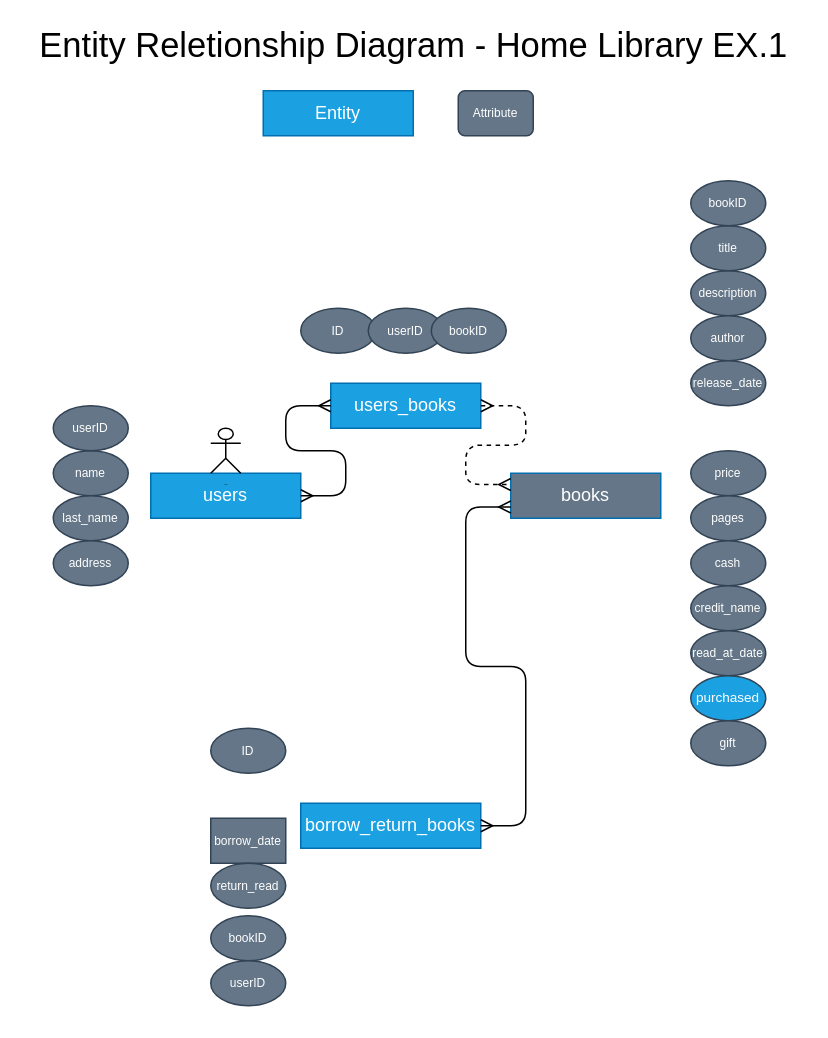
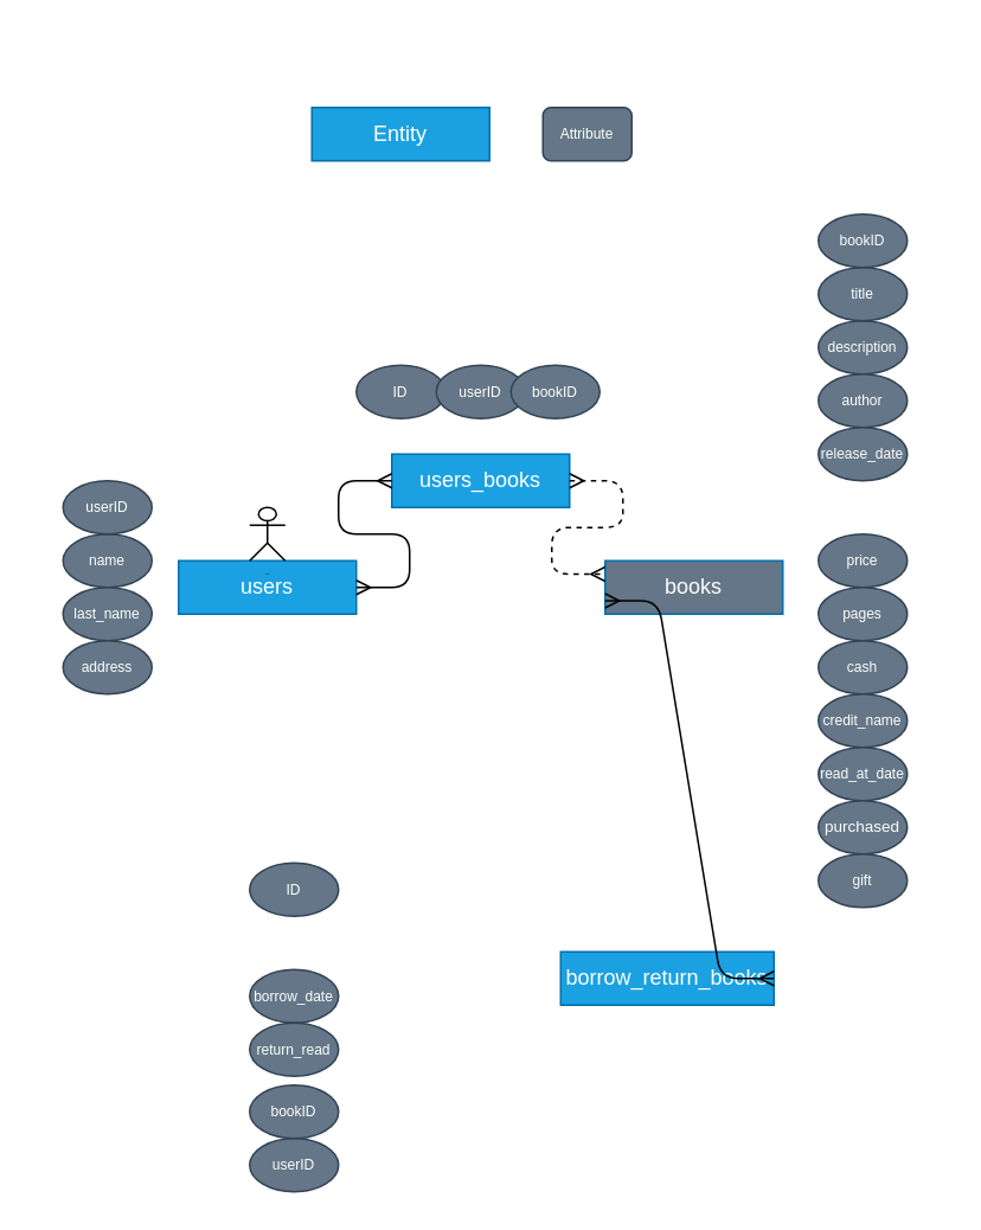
  <mxCell id="0" />
  <mxCell id="1" parent="0" />
- <mxCell id="2" value="&lt;font style=&quot;font-size: 23px&quot;&gt;Entity Reletionship Diagram - Home Library EX.1&lt;/font&gt;" style="text;html=1;align=center;verticalAlign=middle;resizable=0;points=[];autosize=1;strokeColor=none;" parent="1" vertex="1"><mxGeometry x="20" y="20" width="510" height="20" as="geometry" /></mxCell>
  <mxCell id="3" value="Entity" style="rounded=0;whiteSpace=wrap;html=1;fillColor=#1ba1e2;strokeColor=#006EAF;fontColor=#ffffff;fontSize=12;" parent="1" vertex="1"><mxGeometry x="175" y="60" width="100" height="30" as="geometry" /></mxCell>
  <mxCell id="4" value="&lt;font style=&quot;font-size: 8px&quot;&gt;Attribute&lt;/font&gt;" style="whiteSpace=wrap;html=1;fillColor=#647687;strokeColor=#314354;fontColor=#ffffff;fontSize=9;rounded=1;" parent="1" vertex="1"><mxGeometry x="305" y="60" width="50" height="30" as="geometry" /></mxCell>
  <mxCell id="5" value="users" style="rounded=0;whiteSpace=wrap;html=1;fillColor=#1ba1e2;strokeColor=#006EAF;fontColor=#ffffff;" parent="1" vertex="1"><mxGeometry x="100" y="315" width="100" height="30" as="geometry" /></mxCell>
  <mxCell id="6" value="&lt;font style=&quot;font-size: 8px&quot;&gt;name&lt;/font&gt;" style="ellipse;whiteSpace=wrap;html=1;fillColor=#647687;strokeColor=#314354;fontColor=#ffffff;fontSize=9;" parent="1" vertex="1"><mxGeometry x="35" y="300" width="50" height="30" as="geometry" /></mxCell>
  <mxCell id="7" value="&lt;font style=&quot;font-size: 8px&quot;&gt;last_name&lt;/font&gt;" style="ellipse;whiteSpace=wrap;html=1;fillColor=#647687;strokeColor=#314354;fontColor=#ffffff;fontSize=9;" parent="1" vertex="1"><mxGeometry x="35" y="330" width="50" height="30" as="geometry" /></mxCell>
  <mxCell id="8" value="&lt;span style=&quot;font-size: 8px&quot;&gt;address&lt;/span&gt;" style="ellipse;whiteSpace=wrap;html=1;fillColor=#647687;strokeColor=#314354;fontColor=#ffffff;fontSize=9;" parent="1" vertex="1"><mxGeometry x="35" y="360" width="50" height="30" as="geometry" /></mxCell>
- <mxCell id="9" value="&lt;span style=&quot;font-size: 8px&quot;&gt;borrow_date&lt;/span&gt;" style="whiteSpace=wrap;html=1;fillColor=#647687;strokeColor=#314354;fontColor=#ffffff;fontSize=9;rounded=0;" parent="1" vertex="1"><mxGeometry x="140" y="545" width="50" height="30" as="geometry" /></mxCell>
+ <mxCell id="9" value="&lt;span style=&quot;font-size: 8px&quot;&gt;borrow_date&lt;/span&gt;" style="ellipse;whiteSpace=wrap;html=1;fillColor=#647687;strokeColor=#314354;fontColor=#ffffff;fontSize=9;" parent="1" vertex="1"><mxGeometry x="140" y="545" width="50" height="30" as="geometry" /></mxCell>
  <mxCell id="10" value="&lt;span style=&quot;font-size: 8px&quot;&gt;return_read&lt;/span&gt;" style="ellipse;whiteSpace=wrap;html=1;fillColor=#647687;strokeColor=#314354;fontColor=#ffffff;fontSize=9;" parent="1" vertex="1"><mxGeometry x="140" y="575" width="50" height="30" as="geometry" /></mxCell>
- <mxCell id="11" value="borrow_return_books" style="rounded=0;whiteSpace=wrap;html=1;fillColor=#1ba1e2;strokeColor=#006EAF;fontColor=#ffffff;fontSize=12;" parent="1" vertex="1"><mxGeometry x="200" y="535" width="120" height="30" as="geometry" /></mxCell>
+ <mxCell id="11" value="borrow_return_books" style="rounded=0;whiteSpace=wrap;html=1;fillColor=#1ba1e2;strokeColor=#006EAF;fontColor=#ffffff;fontSize=12;" parent="1" vertex="1"><mxGeometry x="315" y="535" width="120" height="30" as="geometry" /></mxCell>
  <mxCell id="12" value="books" style="rounded=0;whiteSpace=wrap;html=1;fillColor=#647687;strokeColor=#006EAF;fontColor=#ffffff;" parent="1" vertex="1"><mxGeometry x="340" y="315" width="100" height="30" as="geometry" /></mxCell>
  <mxCell id="13" value="&lt;font style=&quot;font-size: 8px&quot;&gt;description&lt;/font&gt;" style="ellipse;whiteSpace=wrap;html=1;fillColor=#647687;strokeColor=#314354;fontColor=#ffffff;fontSize=9;" parent="1" vertex="1"><mxGeometry x="460" y="180" width="50" height="30" as="geometry" /></mxCell>
  <mxCell id="14" value="&lt;span style=&quot;font-size: 8px&quot;&gt;title&lt;/span&gt;" style="ellipse;whiteSpace=wrap;html=1;fillColor=#647687;strokeColor=#314354;fontColor=#ffffff;fontSize=9;" parent="1" vertex="1"><mxGeometry x="460" y="150" width="50" height="30" as="geometry" /></mxCell>
  <mxCell id="15" value="&lt;font style=&quot;font-size: 8px&quot;&gt;author&lt;/font&gt;" style="ellipse;whiteSpace=wrap;html=1;fillColor=#647687;strokeColor=#314354;fontColor=#ffffff;fontSize=9;" parent="1" vertex="1"><mxGeometry x="460" y="210" width="50" height="30" as="geometry" /></mxCell>
  <mxCell id="16" value="&lt;font style=&quot;font-size: 8px&quot;&gt;release_date&lt;/font&gt;" style="ellipse;whiteSpace=wrap;html=1;fillColor=#647687;strokeColor=#314354;fontColor=#ffffff;fontSize=9;" parent="1" vertex="1"><mxGeometry x="460" y="240" width="50" height="30" as="geometry" /></mxCell>
  <mxCell id="17" value="&lt;font style=&quot;font-size: 8px&quot;&gt;price&lt;/font&gt;" style="ellipse;whiteSpace=wrap;html=1;fillColor=#647687;strokeColor=#314354;fontColor=#ffffff;fontSize=9;" parent="1" vertex="1"><mxGeometry x="460" y="300" width="50" height="30" as="geometry" /></mxCell>
  <mxCell id="18" value="&lt;font style=&quot;font-size: 8px&quot;&gt;pages&lt;/font&gt;" style="ellipse;whiteSpace=wrap;html=1;fillColor=#647687;strokeColor=#314354;fontColor=#ffffff;fontSize=9;" parent="1" vertex="1"><mxGeometry x="460" y="330" width="50" height="30" as="geometry" /></mxCell>
  <mxCell id="19" value="&lt;font style=&quot;font-size: 8px&quot;&gt;cash&lt;/font&gt;" style="ellipse;whiteSpace=wrap;html=1;fillColor=#647687;strokeColor=#314354;fontColor=#ffffff;fontSize=9;" parent="1" vertex="1"><mxGeometry x="460" y="360" width="50" height="30" as="geometry" /></mxCell>
  <mxCell id="20" value="&lt;font style=&quot;font-size: 8px&quot;&gt;credit_name&lt;/font&gt;" style="ellipse;whiteSpace=wrap;html=1;fillColor=#647687;strokeColor=#314354;fontColor=#ffffff;fontSize=9;" parent="1" vertex="1"><mxGeometry x="460" y="390" width="50" height="30" as="geometry" /></mxCell>
  <mxCell id="21" value="&lt;font style=&quot;font-size: 8px&quot;&gt;read_at_date&lt;/font&gt;" style="ellipse;whiteSpace=wrap;html=1;fillColor=#647687;strokeColor=#314354;fontColor=#ffffff;fontSize=9;" parent="1" vertex="1"><mxGeometry x="460" y="420" width="50" height="30" as="geometry" /></mxCell>
- <mxCell id="22" value="purchased" style="ellipse;whiteSpace=wrap;html=1;fillColor=#1ba1e2;strokeColor=#314354;fontColor=#ffffff;fontSize=9;" parent="1" vertex="1"><mxGeometry x="460" y="450" width="50" height="30" as="geometry" /></mxCell>
+ <mxCell id="22" value="purchased" style="ellipse;whiteSpace=wrap;html=1;fillColor=#647687;strokeColor=#314354;fontColor=#ffffff;fontSize=9;" parent="1" vertex="1"><mxGeometry x="460" y="450" width="50" height="30" as="geometry" /></mxCell>
  <mxCell id="23" value="&lt;font style=&quot;font-size: 8px&quot;&gt;gift&lt;/font&gt;" style="ellipse;whiteSpace=wrap;html=1;fillColor=#647687;strokeColor=#314354;fontColor=#ffffff;fontSize=9;" parent="1" vertex="1"><mxGeometry x="460" y="480" width="50" height="30" as="geometry" /></mxCell>
  <mxCell id="24" value="users_books" style="rounded=0;whiteSpace=wrap;html=1;fillColor=#1ba1e2;strokeColor=#006EAF;fontColor=#ffffff;fontSize=12;" parent="1" vertex="1"><mxGeometry x="220" y="255" width="100" height="30" as="geometry" /></mxCell>
  <mxCell id="25" value="" style="edgeStyle=entityRelationEdgeStyle;fontSize=12;html=1;endArrow=ERmany;startArrow=ERmany;" parent="1" target="24" edge="1"><mxGeometry width="100" height="100" relative="1" as="geometry"><mxPoint x="200" y="330" as="sourcePoint" /><mxPoint x="215" y="225" as="targetPoint" /></mxGeometry></mxCell>
  <mxCell id="26" value="" style="edgeStyle=entityRelationEdgeStyle;fontSize=12;html=1;endArrow=ERmany;startArrow=ERmany;exitX=1;exitY=0.5;exitDx=0;exitDy=0;entryX=0;entryY=0.25;entryDx=0;entryDy=0;dashed=1;" parent="1" source="24" target="12" edge="1"><mxGeometry width="100" height="100" relative="1" as="geometry"><mxPoint x="310" y="425" as="sourcePoint" /><mxPoint x="410" y="325" as="targetPoint" /></mxGeometry></mxCell>
  <mxCell id="27" value="&lt;font style=&quot;font-size: 8px&quot;&gt;ID&lt;/font&gt;" style="ellipse;whiteSpace=wrap;html=1;fillColor=#647687;strokeColor=#314354;fontColor=#ffffff;fontSize=9;" parent="1" vertex="1"><mxGeometry x="200" y="205" width="50" height="30" as="geometry" /></mxCell>
  <mxCell id="28" value="&lt;font style=&quot;font-size: 8px&quot;&gt;userID&lt;/font&gt;" style="ellipse;whiteSpace=wrap;html=1;fillColor=#647687;strokeColor=#314354;fontColor=#ffffff;fontSize=9;" parent="1" vertex="1"><mxGeometry x="245" y="205" width="50" height="30" as="geometry" /></mxCell>
  <mxCell id="29" value="&lt;font style=&quot;font-size: 8px&quot;&gt;bookID&lt;/font&gt;" style="ellipse;whiteSpace=wrap;html=1;fillColor=#647687;strokeColor=#314354;fontColor=#ffffff;fontSize=9;" parent="1" vertex="1"><mxGeometry x="287" y="205" width="50" height="30" as="geometry" /></mxCell>
  <mxCell id="30" value="Actor" style="shape=umlActor;verticalLabelPosition=bottom;verticalAlign=top;html=1;fontSize=1;" parent="1" vertex="1"><mxGeometry x="140" y="285" width="20" height="30" as="geometry" /></mxCell>
  <mxCell id="31" value="" style="edgeStyle=entityRelationEdgeStyle;fontSize=12;html=1;endArrow=ERmany;startArrow=ERmany;entryX=0;entryY=0.75;entryDx=0;entryDy=0;exitX=1;exitY=0.5;exitDx=0;exitDy=0;" parent="1" source="11" target="12" edge="1"><mxGeometry width="100" height="100" relative="1" as="geometry"><mxPoint x="325" y="490" as="sourcePoint" /><mxPoint x="425" y="390" as="targetPoint" /></mxGeometry></mxCell>
  <mxCell id="32" value="&lt;font style=&quot;font-size: 8px&quot;&gt;bookID&lt;/font&gt;" style="ellipse;whiteSpace=wrap;html=1;fillColor=#647687;strokeColor=#314354;fontColor=#ffffff;fontSize=9;" vertex="1" parent="1"><mxGeometry x="460" y="120" width="50" height="30" as="geometry" /></mxCell>
  <mxCell id="33" value="&lt;font style=&quot;font-size: 8px&quot;&gt;userID&lt;/font&gt;" style="ellipse;whiteSpace=wrap;html=1;fillColor=#647687;strokeColor=#314354;fontColor=#ffffff;fontSize=9;" vertex="1" parent="1"><mxGeometry x="35" y="270" width="50" height="30" as="geometry" /></mxCell>
  <mxCell id="34" value="&lt;font style=&quot;font-size: 8px&quot;&gt;ID&lt;/font&gt;" style="ellipse;whiteSpace=wrap;html=1;fillColor=#647687;strokeColor=#314354;fontColor=#ffffff;fontSize=9;" vertex="1" parent="1"><mxGeometry x="140" y="485" width="50" height="30" as="geometry" /></mxCell>
  <mxCell id="35" value="&lt;font style=&quot;font-size: 8px&quot;&gt;bookID&lt;/font&gt;" style="ellipse;whiteSpace=wrap;html=1;fillColor=#647687;strokeColor=#314354;fontColor=#ffffff;fontSize=9;" vertex="1" parent="1"><mxGeometry x="140" y="610" width="50" height="30" as="geometry" /></mxCell>
  <mxCell id="36" value="&lt;font style=&quot;font-size: 8px&quot;&gt;userID&lt;/font&gt;" style="ellipse;whiteSpace=wrap;html=1;fillColor=#647687;strokeColor=#314354;fontColor=#ffffff;fontSize=9;" vertex="1" parent="1"><mxGeometry x="140" y="640" width="50" height="30" as="geometry" /></mxCell>
